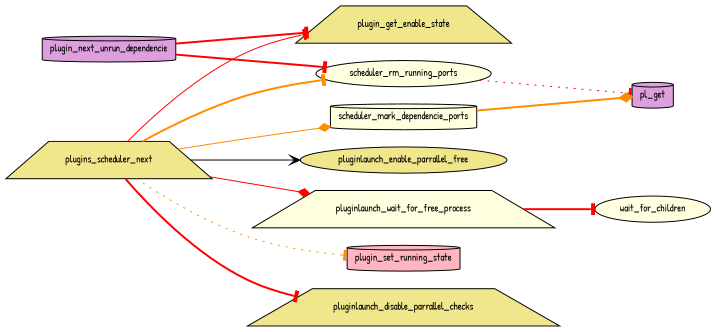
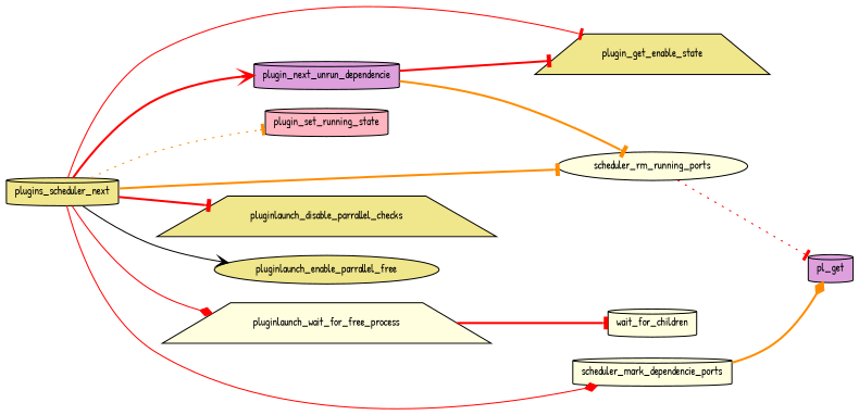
  digraph {
    fontname="Patrick Hand"
    rankdir=LR
    node [color=black fillcolor=khaki fontname="Patrick Hand" fontsize=10 shape=trapezium style=filled]
    edge [arrowhead=tee color=red fontname="Patrick Hand" fontsize=10 labelfontname=FreeSans labelfontsize=10 style=bold]
-   n1 [fontcolor=black height=0.2 label=plugins_scheduler_next width=0.4]
+   n1 [fontcolor=black height=0.2 label=plugins_scheduler_next shape=cylinder width=0.4]
    n2 [height=0.2 label=plugin_get_enable_state width=0.4]
    n3 [fillcolor=plum height=0.2 label=plugin_next_unrun_dependencie shape=cylinder width=0.4]
    n4 [fillcolor=lightpink height=0.2 label=plugin_set_running_state shape=cylinder width=0.4]
    n5 [fillcolor=lightyellow height=0.2 label=scheduler_rm_running_ports shape=ellipse width=0.4]
    n6 [height=0.2 label=pluginlaunch_disable_parrallel_checks width=0.4]
    n7 [height=0.2 label=pluginlaunch_enable_parrallel_free shape=ellipse width=0.4]
    n8 [fillcolor=lightyellow height=0.2 label=pluginlaunch_wait_for_free_process width=0.4]
    n9 [fillcolor=lightyellow height=0.2 label=scheduler_mark_dependencie_ports shape=cylinder width=0.4]
    n10 [fillcolor=plum height=0.2 label=pl_get shape=cylinder width=0.4]
-   n11 [fillcolor=lightyellow height=0.2 label=wait_for_children shape=ellipse width=0.4]
+   n11 [fillcolor=lightyellow height=0.2 label=wait_for_children shape=cylinder width=0.4]
    n1 -> n2 [style=solid]
+   n1 -> n3 [arrowhead=vee]
    n1 -> n4 [color=darkorange style=dotted]
    n1 -> n5 [color=darkorange]
    n1 -> n6
    n1 -> n7 [arrowhead=vee color=black style=solid]
    n1 -> n8 [arrowhead=diamond style=solid]
-   n1 -> n9 [arrowhead=diamond color=darkorange style=solid]
+   n1 -> n9 [arrowhead=diamond style=solid]
    n3 -> n2
-   n3 -> n5
+   n3 -> n5 [color=darkorange]
    n5 -> n10 [style=dotted]
    n8 -> n11
    n9 -> n10 [arrowhead=diamond color=darkorange]
  }
